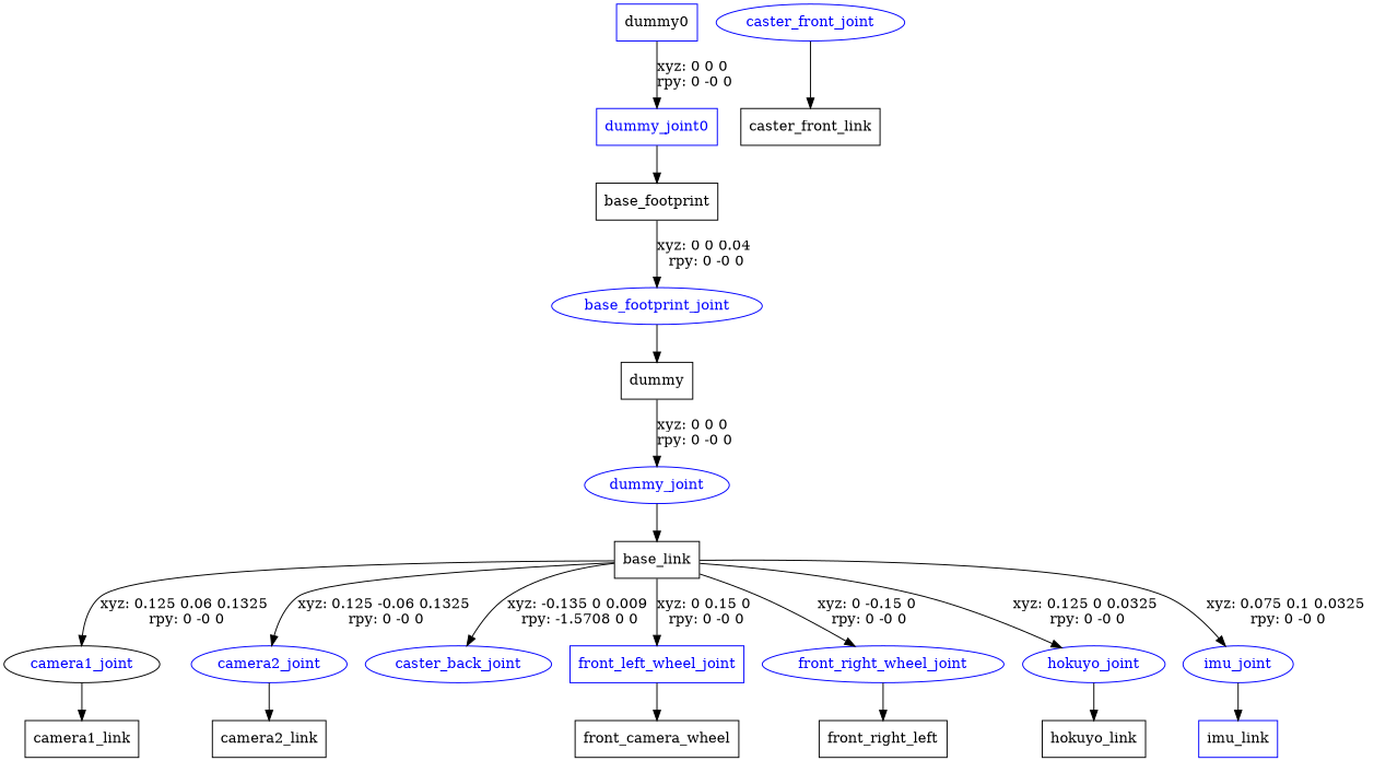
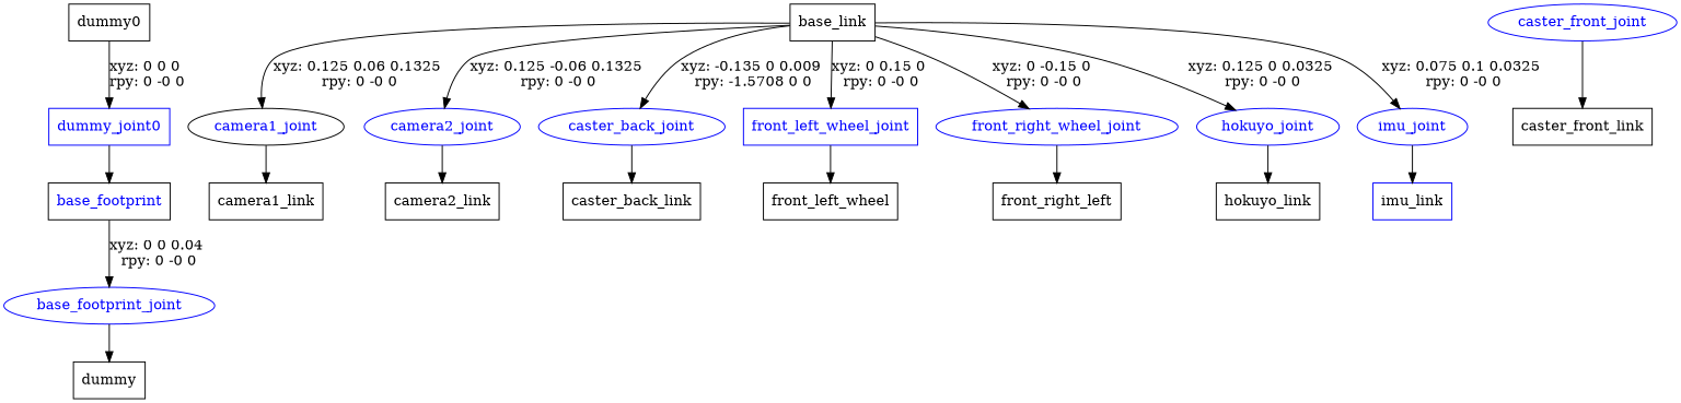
  digraph {
    node [shape=box]
-   n1 [label=dummy0 color=blue]
+   n1 [label=dummy0]
    dummy_joint0 [color=blue fontcolor=blue]
-   n3 [label=base_footprint]
+   n3 [label=base_footprint fontcolor=blue]
    base_footprint_joint [color=blue fontcolor=blue shape=ellipse]
    n5 [label=dummy]
-   dummy_joint [color=blue fontcolor=blue shape=ellipse]
    n7 [label=base_link]
    camera1_joint [color=black fontcolor=blue shape=ellipse]
    camera2_joint [color=blue fontcolor=blue shape=ellipse]
    caster_back_joint [color=blue fontcolor=blue shape=ellipse]
    front_left_wheel_joint [color=blue fontcolor=blue]
    front_right_wheel_joint [color=blue fontcolor=blue shape=ellipse]
    hokuyo_joint [color=blue fontcolor=blue shape=ellipse]
    imu_joint [color=blue fontcolor=blue shape=ellipse]
    n15 [label=camera1_link]
    n16 [label=camera2_link]
+   n17 [label=caster_back_link]
    caster_front_joint [color=blue fontcolor=blue shape=ellipse]
    n19 [label=caster_front_link]
-   n20 [label=front_camera_wheel]
+   n20 [label=front_left_wheel]
    n21 [label=front_right_left]
    n22 [label=hokuyo_link]
    n23 [color=blue label=imu_link]
    n1 -> dummy_joint0 [label="xyz: 0 0 0 \nrpy: 0 -0 0"]
    dummy_joint0 -> n3
    n3 -> base_footprint_joint [label="xyz: 0 0 0.04 \nrpy: 0 -0 0"]
    base_footprint_joint -> n5
-   n5 -> dummy_joint [label="xyz: 0 0 0 \nrpy: 0 -0 0"]
-   dummy_joint -> n7
    n7 -> camera1_joint [label="xyz: 0.125 0.06 0.1325 \nrpy: 0 -0 0"]
    n7 -> camera2_joint [label="xyz: 0.125 -0.06 0.1325 \nrpy: 0 -0 0"]
    n7 -> caster_back_joint [label="xyz: -0.135 0 0.009 \nrpy: -1.5708 0 0"]
    n7 -> front_left_wheel_joint [label="xyz: 0 0.15 0 \nrpy: 0 -0 0"]
    n7 -> front_right_wheel_joint [label="xyz: 0 -0.15 0 \nrpy: 0 -0 0"]
    n7 -> hokuyo_joint [label="xyz: 0.125 0 0.0325 \nrpy: 0 -0 0"]
    n7 -> imu_joint [label="xyz: 0.075 0.1 0.0325 \nrpy: 0 -0 0"]
    camera1_joint -> n15
    camera2_joint -> n16
+   caster_back_joint -> n17
    front_left_wheel_joint -> n20
    front_right_wheel_joint -> n21
    hokuyo_joint -> n22
    imu_joint -> n23
    caster_front_joint -> n19
  }
